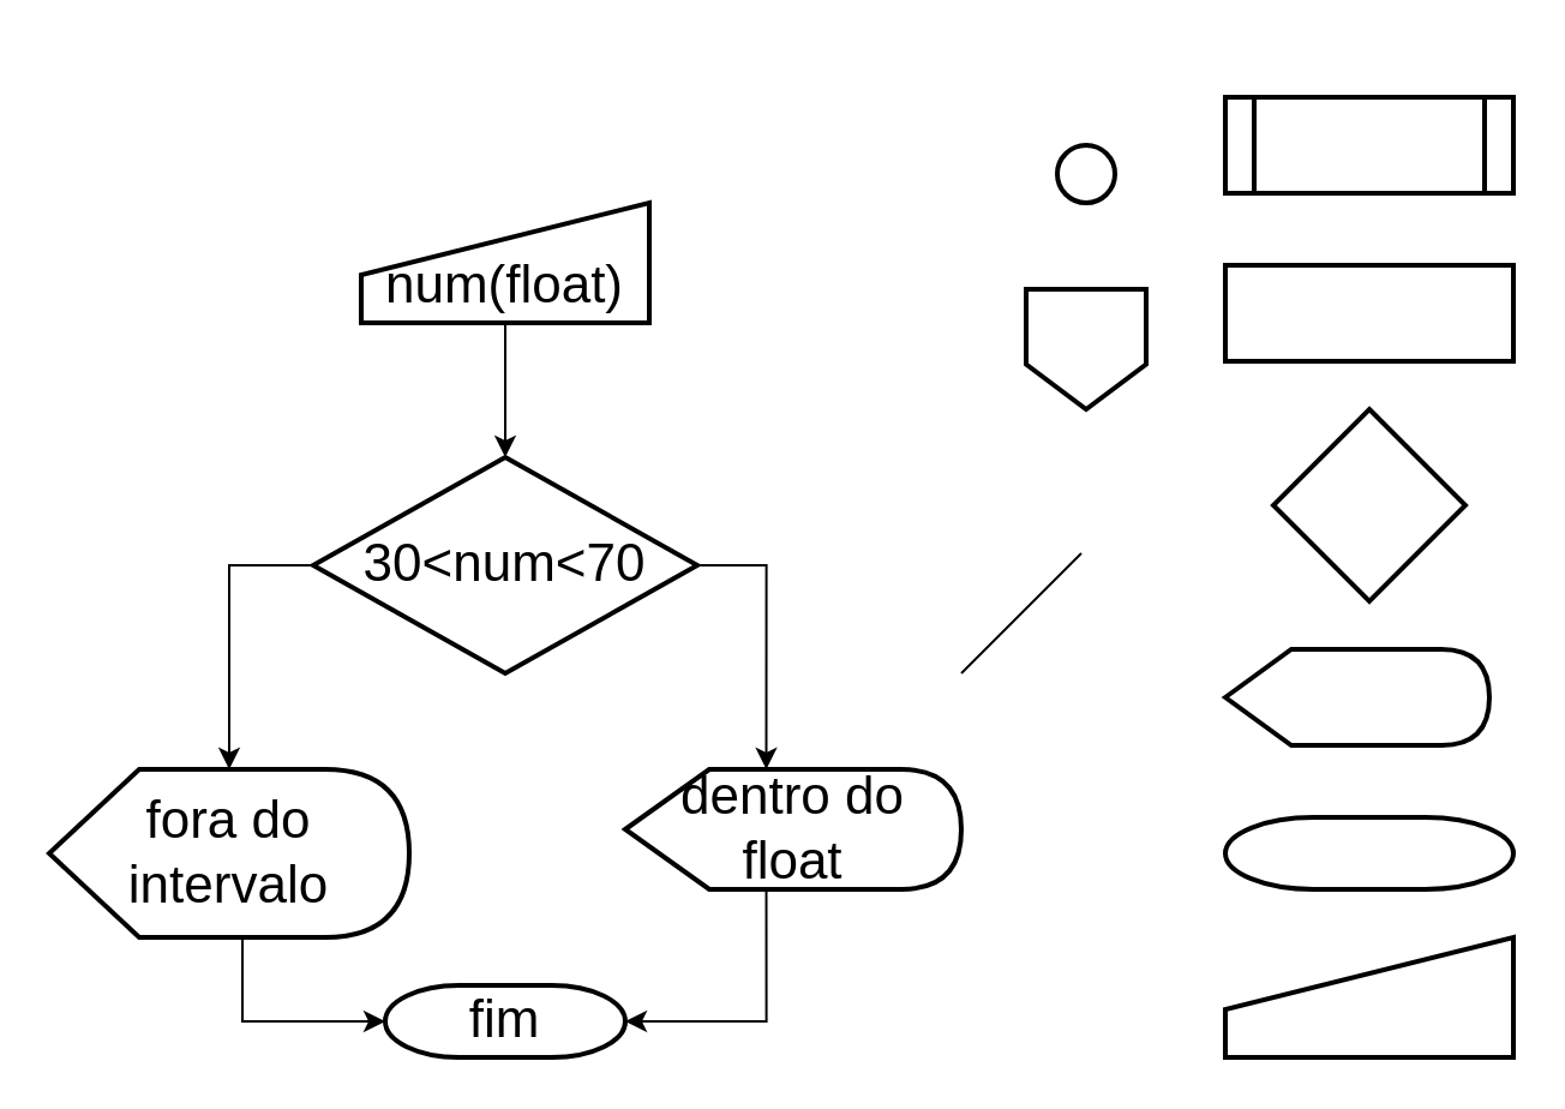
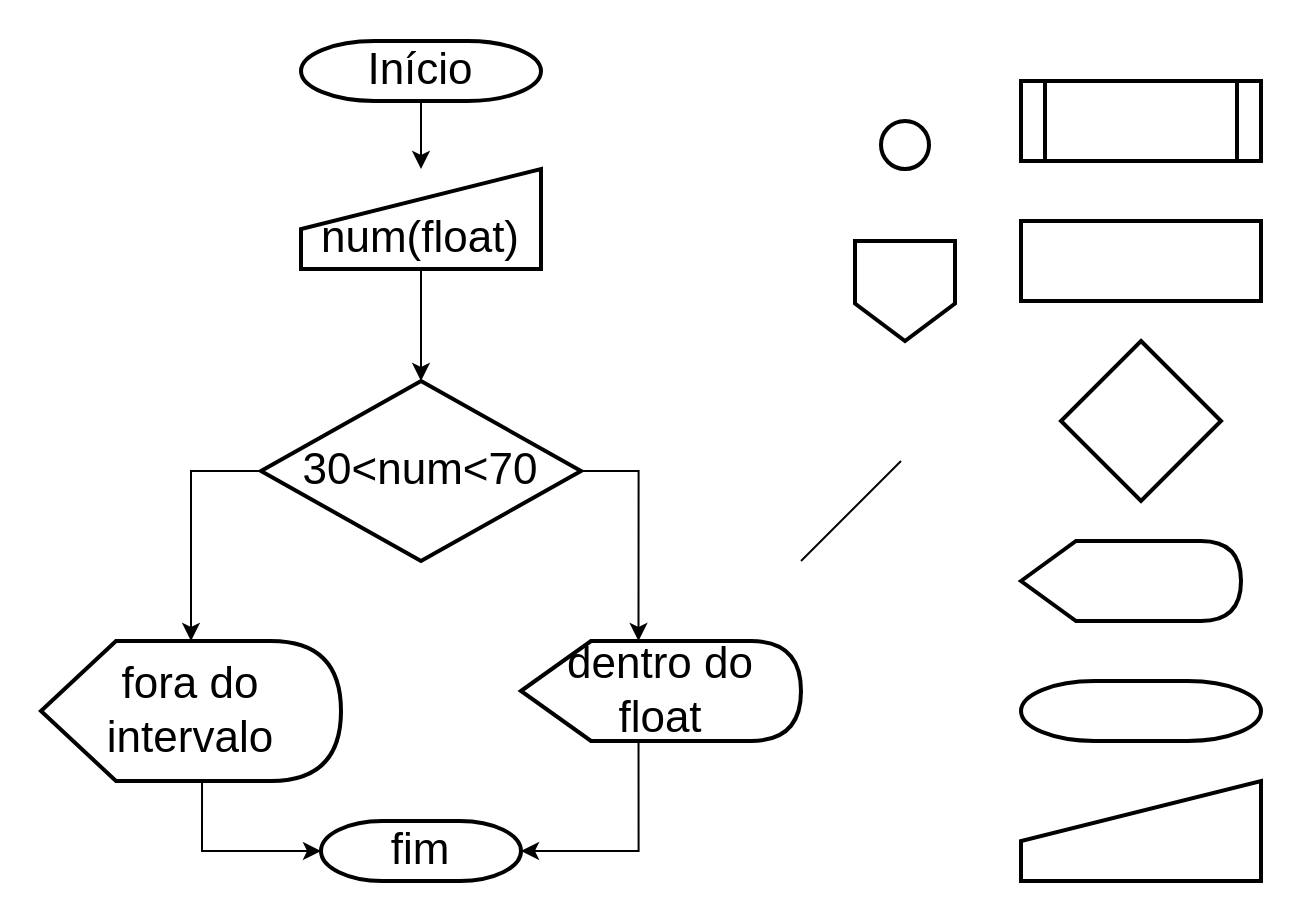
  <mxCell id="0" />
  <mxCell id="1" parent="0" />
  <mxCell id="2" value="" style="shape=process;whiteSpace=wrap;html=1;backgroundOutline=1;strokeWidth=2;fontSize=22;" parent="1" vertex="1"><mxGeometry x="510" y="40" width="120" height="40" as="geometry" /></mxCell>
  <mxCell id="3" value="" style="rounded=0;whiteSpace=wrap;html=1;strokeWidth=2;fontSize=22;" parent="1" vertex="1"><mxGeometry x="510" y="110" width="120" height="40" as="geometry" /></mxCell>
  <mxCell id="4" value="" style="rhombus;whiteSpace=wrap;html=1;strokeWidth=2;fontSize=22;" parent="1" vertex="1"><mxGeometry x="530" y="170" width="80" height="80" as="geometry" /></mxCell>
  <mxCell id="5" value="" style="shape=display;whiteSpace=wrap;html=1;strokeWidth=2;fontSize=22;" parent="1" vertex="1"><mxGeometry x="510" y="270" width="110" height="40" as="geometry" /></mxCell>
  <mxCell id="6" value="" style="strokeWidth=2;html=1;shape=mxgraph.flowchart.terminator;whiteSpace=wrap;fontSize=22;" parent="1" vertex="1"><mxGeometry x="510" y="340" width="120" height="30" as="geometry" /></mxCell>
  <mxCell id="7" value="" style="shape=manualInput;whiteSpace=wrap;html=1;strokeWidth=2;fontSize=22;verticalAlign=bottom;" parent="1" vertex="1"><mxGeometry x="510" y="390" width="120" height="50" as="geometry" /></mxCell>
  <mxCell id="8" value="" style="ellipse;whiteSpace=wrap;html=1;aspect=fixed;fontSize=20;strokeWidth=2;" parent="1" vertex="1"><mxGeometry x="440" y="60" width="24" height="24" as="geometry" /></mxCell>
  <mxCell id="9" value="" style="shape=offPageConnector;whiteSpace=wrap;html=1;strokeWidth=2;fontSize=23;" parent="1" vertex="1"><mxGeometry x="427" y="120" width="50" height="50" as="geometry" /></mxCell>
  <mxCell id="10" value="" style="endArrow=none;html=1;" parent="1" edge="1"><mxGeometry width="50" height="50" relative="1" as="geometry"><mxPoint x="400" y="280" as="sourcePoint" /><mxPoint x="450" y="230" as="targetPoint" /></mxGeometry></mxCell>
+ <mxCell id="11" style="edgeStyle=orthogonalEdgeStyle;rounded=0;orthogonalLoop=1;jettySize=auto;html=1;exitX=0.5;exitY=1;exitDx=0;exitDy=0;exitPerimeter=0;entryX=0.5;entryY=0;entryDx=0;entryDy=0;" edge="1" parent="1" source="12" target="14"><mxGeometry relative="1" as="geometry" /></mxCell>
+ <mxCell id="12" value="Início" style="strokeWidth=2;html=1;shape=mxgraph.flowchart.terminator;whiteSpace=wrap;fontSize=22;" vertex="1" parent="1"><mxGeometry x="150" y="20" width="120" height="30" as="geometry" /></mxCell>
  <mxCell id="13" style="edgeStyle=orthogonalEdgeStyle;rounded=0;orthogonalLoop=1;jettySize=auto;html=1;exitX=0.5;exitY=1;exitDx=0;exitDy=0;entryX=0.5;entryY=0;entryDx=0;entryDy=0;" edge="1" parent="1" source="14" target="17"><mxGeometry relative="1" as="geometry" /></mxCell>
  <mxCell id="14" value="num(float)" style="shape=manualInput;whiteSpace=wrap;html=1;strokeWidth=2;fontSize=22;verticalAlign=bottom;" vertex="1" parent="1"><mxGeometry x="150" y="84" width="120" height="50" as="geometry" /></mxCell>
  <mxCell id="15" style="edgeStyle=orthogonalEdgeStyle;rounded=0;orthogonalLoop=1;jettySize=auto;html=1;exitX=1;exitY=0.5;exitDx=0;exitDy=0;entryX=0;entryY=0;entryDx=58.75;entryDy=0;entryPerimeter=0;" edge="1" parent="1" source="17" target="21"><mxGeometry relative="1" as="geometry" /></mxCell>
  <mxCell id="16" style="edgeStyle=orthogonalEdgeStyle;rounded=0;orthogonalLoop=1;jettySize=auto;html=1;exitX=0;exitY=0.5;exitDx=0;exitDy=0;" edge="1" parent="1" source="17" target="19"><mxGeometry relative="1" as="geometry" /></mxCell>
  <mxCell id="17" value="30&amp;lt;num&amp;lt;70" style="rhombus;whiteSpace=wrap;html=1;strokeWidth=2;fontSize=22;" vertex="1" parent="1"><mxGeometry x="130" y="190" width="160" height="90" as="geometry" /></mxCell>
  <mxCell id="18" style="edgeStyle=orthogonalEdgeStyle;rounded=0;orthogonalLoop=1;jettySize=auto;html=1;exitX=0;exitY=0;exitDx=80.535;exitDy=52.86;exitPerimeter=0;entryX=0;entryY=0.5;entryDx=0;entryDy=0;entryPerimeter=0;" edge="1" parent="1" source="19" target="22"><mxGeometry relative="1" as="geometry" /></mxCell>
  <mxCell id="19" value="fora do intervalo" style="shape=display;whiteSpace=wrap;html=1;strokeWidth=2;fontSize=22;" vertex="1" parent="1"><mxGeometry x="20" y="320" width="150" height="70" as="geometry" /></mxCell>
  <mxCell id="20" style="edgeStyle=orthogonalEdgeStyle;rounded=0;orthogonalLoop=1;jettySize=auto;html=1;exitX=0;exitY=0;exitDx=58.75;exitDy=40;exitPerimeter=0;entryX=1;entryY=0.5;entryDx=0;entryDy=0;entryPerimeter=0;" edge="1" parent="1" source="21" target="22"><mxGeometry relative="1" as="geometry" /></mxCell>
  <mxCell id="21" value="dentro do float" style="shape=display;whiteSpace=wrap;html=1;strokeWidth=2;fontSize=22;" vertex="1" parent="1"><mxGeometry x="260" y="320" width="140" height="50" as="geometry" /></mxCell>
  <mxCell id="22" value="fim" style="strokeWidth=2;html=1;shape=mxgraph.flowchart.terminator;whiteSpace=wrap;fontSize=22;" vertex="1" parent="1"><mxGeometry x="160" y="410" width="100" height="30" as="geometry" /></mxCell>
